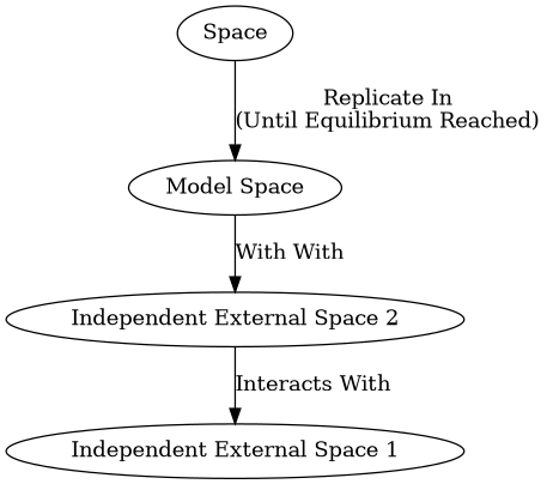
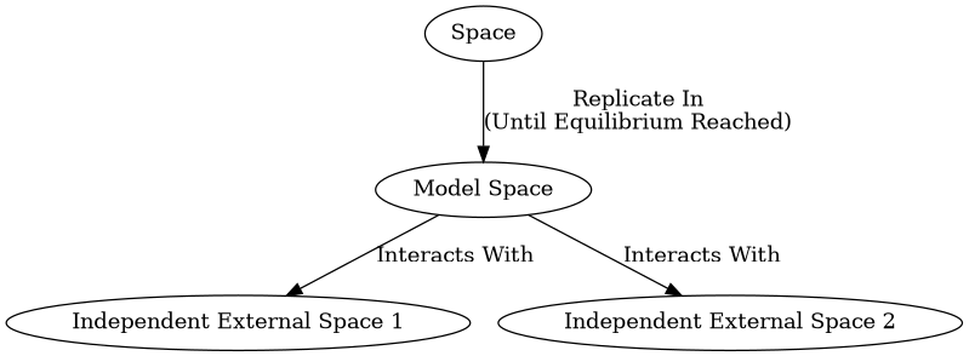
  digraph {
    "Model Space"
    "Independent External Space 1"
    "Independent External Space 2"
    n4 [label=Space]
-   "Independent External Space 2" -> "Independent External Space 1" [label="Interacts With"]
-   "Model Space" -> "Independent External Space 2" [label="With With"]
+   "Model Space" -> "Independent External Space 1" [label="Interacts With"]
+   "Model Space" -> "Independent External Space 2" [label="Interacts With"]
    n4 -> "Model Space" [label="Replicate In\n(Until Equilibrium Reached)"]
  }
